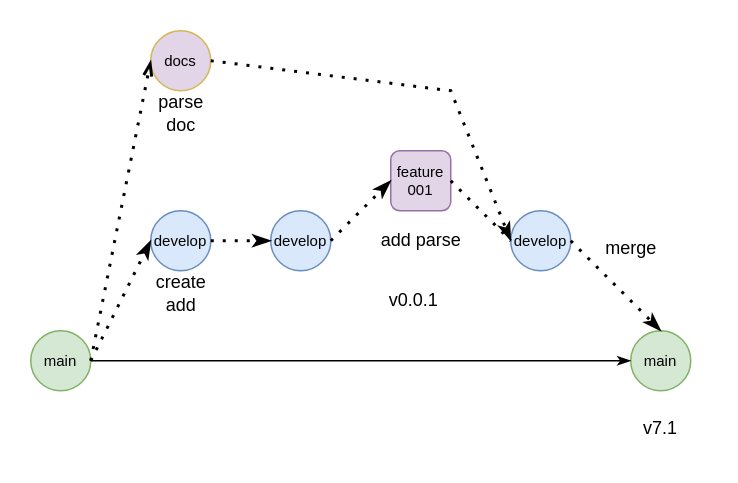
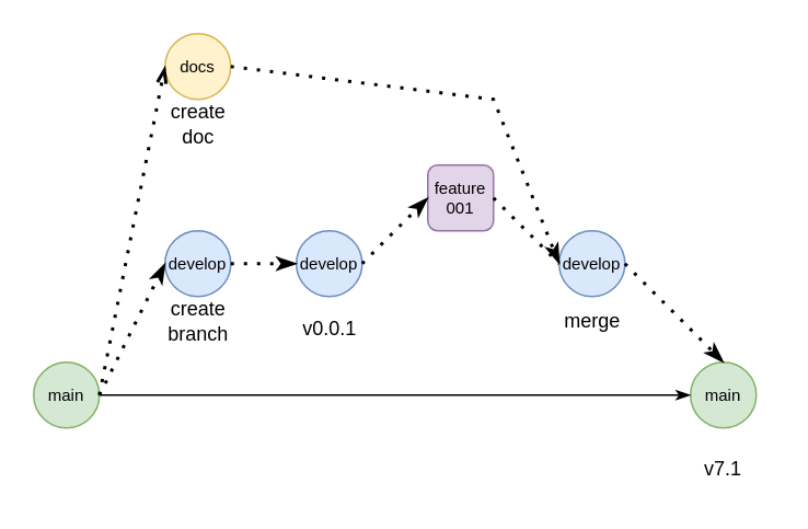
  <mxCell id="0" />
  <mxCell id="1" parent="0" />
  <mxCell id="2" value="main" style="ellipse;whiteSpace=wrap;html=1;aspect=fixed;fontSize=10;fillColor=#d5e8d4;strokeColor=#82b366;" vertex="1" parent="1"><mxGeometry x="20" y="220" width="40" height="40" as="geometry" /></mxCell>
  <mxCell id="3" value="&lt;div style=&quot;font-size: 10px;&quot;&gt;develop&lt;/div&gt;" style="ellipse;whiteSpace=wrap;html=1;aspect=fixed;fontSize=10;fillColor=#dae8fc;strokeColor=#6c8ebf;" vertex="1" parent="1"><mxGeometry x="100" y="140" width="40" height="40" as="geometry" /></mxCell>
  <mxCell id="4" value="" style="endArrow=classicThin;dashed=1;html=1;dashPattern=1 3;strokeWidth=2;rounded=0;entryX=0;entryY=0.5;entryDx=0;entryDy=0;exitX=1;exitY=0.5;exitDx=0;exitDy=0;endFill=1;" edge="1" parent="1" source="2" target="3"><mxGeometry width="50" height="50" relative="1" as="geometry"><mxPoint x="50" y="250" as="sourcePoint" /><mxPoint x="100" y="200" as="targetPoint" /></mxGeometry></mxCell>
  <mxCell id="5" value="&lt;div style=&quot;font-size: 10px;&quot;&gt;develop&lt;/div&gt;" style="ellipse;whiteSpace=wrap;html=1;aspect=fixed;fontSize=10;fillColor=#dae8fc;strokeColor=#6c8ebf;" vertex="1" parent="1"><mxGeometry x="180" y="140" width="40" height="40" as="geometry" /></mxCell>
  <mxCell id="6" value="feature&lt;br&gt;001" style="whiteSpace=wrap;html=1;aspect=fixed;fontSize=10;fillColor=#e1d5e7;strokeColor=#9673a6;rounded=1;" vertex="1" parent="1"><mxGeometry x="260" y="100" width="40" height="40" as="geometry" /></mxCell>
  <mxCell id="7" value="" style="endArrow=classicThin;dashed=1;html=1;dashPattern=1 3;strokeWidth=2;rounded=0;exitX=1;exitY=0.5;exitDx=0;exitDy=0;entryX=0;entryY=0.5;entryDx=0;entryDy=0;endFill=1;" edge="1" parent="1" source="3" target="5"><mxGeometry width="50" height="50" relative="1" as="geometry"><mxPoint x="350" y="300" as="sourcePoint" /><mxPoint x="400" y="250" as="targetPoint" /></mxGeometry></mxCell>
  <mxCell id="8" value="" style="endArrow=classicThin;dashed=1;html=1;dashPattern=1 3;strokeWidth=2;rounded=0;entryX=0;entryY=0.5;entryDx=0;entryDy=0;exitX=1;exitY=0.5;exitDx=0;exitDy=0;endFill=1;" edge="1" parent="1" source="5" target="6"><mxGeometry width="50" height="50" relative="1" as="geometry"><mxPoint x="350" y="300" as="sourcePoint" /><mxPoint x="400" y="250" as="targetPoint" /></mxGeometry></mxCell>
- <mxCell id="9" value="&lt;div&gt;docs&lt;/div&gt;" style="ellipse;whiteSpace=wrap;html=1;aspect=fixed;fontSize=10;fillColor=#e1d5e7;strokeColor=#d6b656;" vertex="1" parent="1"><mxGeometry x="100" y="20" width="40" height="40" as="geometry" /></mxCell>
+ <mxCell id="9" value="&lt;div&gt;docs&lt;/div&gt;" style="ellipse;whiteSpace=wrap;html=1;aspect=fixed;fontSize=10;fillColor=#fff2cc;strokeColor=#d6b656;" vertex="1" parent="1"><mxGeometry x="100" y="20" width="40" height="40" as="geometry" /></mxCell>
  <mxCell id="10" value="&lt;div style=&quot;font-size: 10px;&quot;&gt;develop&lt;/div&gt;" style="ellipse;whiteSpace=wrap;html=1;aspect=fixed;fontSize=10;fillColor=#dae8fc;strokeColor=#6c8ebf;" vertex="1" parent="1"><mxGeometry x="340" y="140" width="40" height="40" as="geometry" /></mxCell>
  <mxCell id="11" value="" style="endArrow=classicThin;dashed=1;html=1;dashPattern=1 3;strokeWidth=2;rounded=0;exitX=1;exitY=0.5;exitDx=0;exitDy=0;endFill=1;" edge="1" parent="1" source="9"><mxGeometry width="50" height="50" relative="1" as="geometry"><mxPoint x="350" y="300" as="sourcePoint" /><mxPoint x="340" y="160" as="targetPoint" /><Array as="points"><mxPoint x="300" y="60" /></Array></mxGeometry></mxCell>
  <mxCell id="12" value="" style="endArrow=none;dashed=1;html=1;dashPattern=1 3;strokeWidth=2;rounded=0;exitX=1;exitY=0.5;exitDx=0;exitDy=0;" edge="1" parent="1" source="6"><mxGeometry width="50" height="50" relative="1" as="geometry"><mxPoint x="320" y="90" as="sourcePoint" /><mxPoint x="340" y="160" as="targetPoint" /></mxGeometry></mxCell>
  <mxCell id="13" value="main" style="ellipse;whiteSpace=wrap;html=1;aspect=fixed;fontSize=10;fillColor=#d5e8d4;strokeColor=#82b366;" vertex="1" parent="1"><mxGeometry x="420" y="220" width="40" height="40" as="geometry" /></mxCell>
  <mxCell id="14" value="" style="endArrow=classicThin;html=1;rounded=0;entryX=0;entryY=0.5;entryDx=0;entryDy=0;endFill=1;" edge="1" parent="1" target="13"><mxGeometry width="50" height="50" relative="1" as="geometry"><mxPoint x="60" y="240" as="sourcePoint" /><mxPoint x="400" y="250" as="targetPoint" /></mxGeometry></mxCell>
  <mxCell id="15" value="" style="endArrow=classicThin;dashed=1;html=1;dashPattern=1 3;strokeWidth=2;rounded=0;exitX=1;exitY=0.5;exitDx=0;exitDy=0;endFill=1;" edge="1" parent="1" source="10"><mxGeometry width="50" height="50" relative="1" as="geometry"><mxPoint x="80" y="380" as="sourcePoint" /><mxPoint x="440" y="220" as="targetPoint" /></mxGeometry></mxCell>
  <mxCell id="16" value="" style="endArrow=openThin;dashed=1;html=1;dashPattern=1 3;strokeWidth=2;rounded=0;entryX=0;entryY=0.5;entryDx=0;entryDy=0;endFill=0;" edge="1" parent="1" target="9"><mxGeometry width="50" height="50" relative="1" as="geometry"><mxPoint x="60" y="240" as="sourcePoint" /><mxPoint x="100" y="110" as="targetPoint" /></mxGeometry></mxCell>
  <mxCell id="17" value="&lt;div&gt;v7.1&lt;/div&gt;" style="text;html=1;strokeColor=none;fillColor=none;align=center;verticalAlign=middle;whiteSpace=wrap;rounded=0;" vertex="1" parent="1"><mxGeometry x="410" y="270" width="60" height="30" as="geometry" /></mxCell>
- <mxCell id="18" value="create &lt;br&gt;add" style="text;html=1;align=center;verticalAlign=middle;resizable=0;points=[];autosize=1;strokeColor=none;fillColor=none;" vertex="1" parent="1"><mxGeometry x="90" y="175" width="60" height="40" as="geometry" /></mxCell>
- <mxCell id="19" value="v0.0.1" style="text;html=1;align=center;verticalAlign=middle;resizable=0;points=[];autosize=1;strokeColor=none;fillColor=none;" vertex="1" parent="1"><mxGeometry x="245" y="185" width="60" height="30" as="geometry" /></mxCell>
- <mxCell id="20" value="merge" style="text;html=1;align=center;verticalAlign=middle;resizable=0;points=[];autosize=1;strokeColor=none;fillColor=none;" vertex="1" parent="1"><mxGeometry x="390" y="150" width="60" height="30" as="geometry" /></mxCell>
- <mxCell id="21" value="add parse" style="text;html=1;align=center;verticalAlign=middle;resizable=0;points=[];autosize=1;strokeColor=none;fillColor=none;" vertex="1" parent="1"><mxGeometry x="240" y="145" width="80" height="30" as="geometry" /></mxCell>
- <mxCell id="22" value="parse&lt;br&gt;&lt;div&gt;doc&lt;/div&gt;" style="text;html=1;align=center;verticalAlign=middle;resizable=0;points=[];autosize=1;strokeColor=none;fillColor=none;" vertex="1" parent="1"><mxGeometry x="90" y="55" width="60" height="40" as="geometry" /></mxCell>
+ <mxCell id="18" value="create &lt;br&gt;branch" style="text;html=1;align=center;verticalAlign=middle;resizable=0;points=[];autosize=1;strokeColor=none;fillColor=none;" vertex="1" parent="1"><mxGeometry x="90" y="175" width="60" height="40" as="geometry" /></mxCell>
+ <mxCell id="19" value="v0.0.1" style="text;html=1;align=center;verticalAlign=middle;resizable=0;points=[];autosize=1;strokeColor=none;fillColor=none;" vertex="1" parent="1"><mxGeometry x="170" y="185" width="60" height="30" as="geometry" /></mxCell>
+ <mxCell id="20" value="merge" style="text;html=1;align=center;verticalAlign=middle;resizable=0;points=[];autosize=1;strokeColor=none;fillColor=none;" vertex="1" parent="1"><mxGeometry x="330" y="180" width="60" height="30" as="geometry" /></mxCell>
+ <mxCell id="22" value="create&lt;br&gt;&lt;div&gt;doc&lt;/div&gt;" style="text;html=1;align=center;verticalAlign=middle;resizable=0;points=[];autosize=1;strokeColor=none;fillColor=none;" vertex="1" parent="1"><mxGeometry x="90" y="55" width="60" height="40" as="geometry" /></mxCell>
